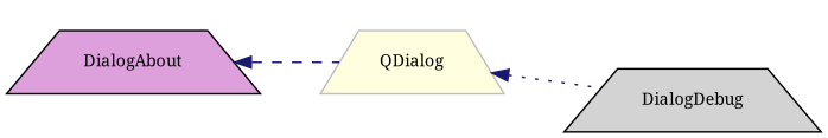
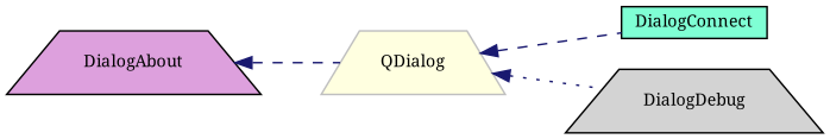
  digraph {
    fontname="Noto Serif"
    rankdir=LR
    node [color=black fontname="Noto Serif" fontsize=10 shape=trapezium style=filled]
    edge [color=midnightblue dir=back fontname="Noto Serif" fontsize=10 labelfontname=Helvetica labelfontsize=10 style=dashed]
    n1 [color=grey75 fillcolor=lightyellow height=0.2 label=QDialog width=0.4]
+   n2 [fillcolor=aquamarine height=0.2 label=DialogConnect shape=box width=0.4]
    n3 [fillcolor=lightgrey height=0.2 label=DialogDebug width=0.4]
    n4 [fillcolor=plum height=0.2 label=DialogAbout width=0.4]
+   n1 -> n2
    n1 -> n3 [style=dotted]
    n4 -> n1
  }
